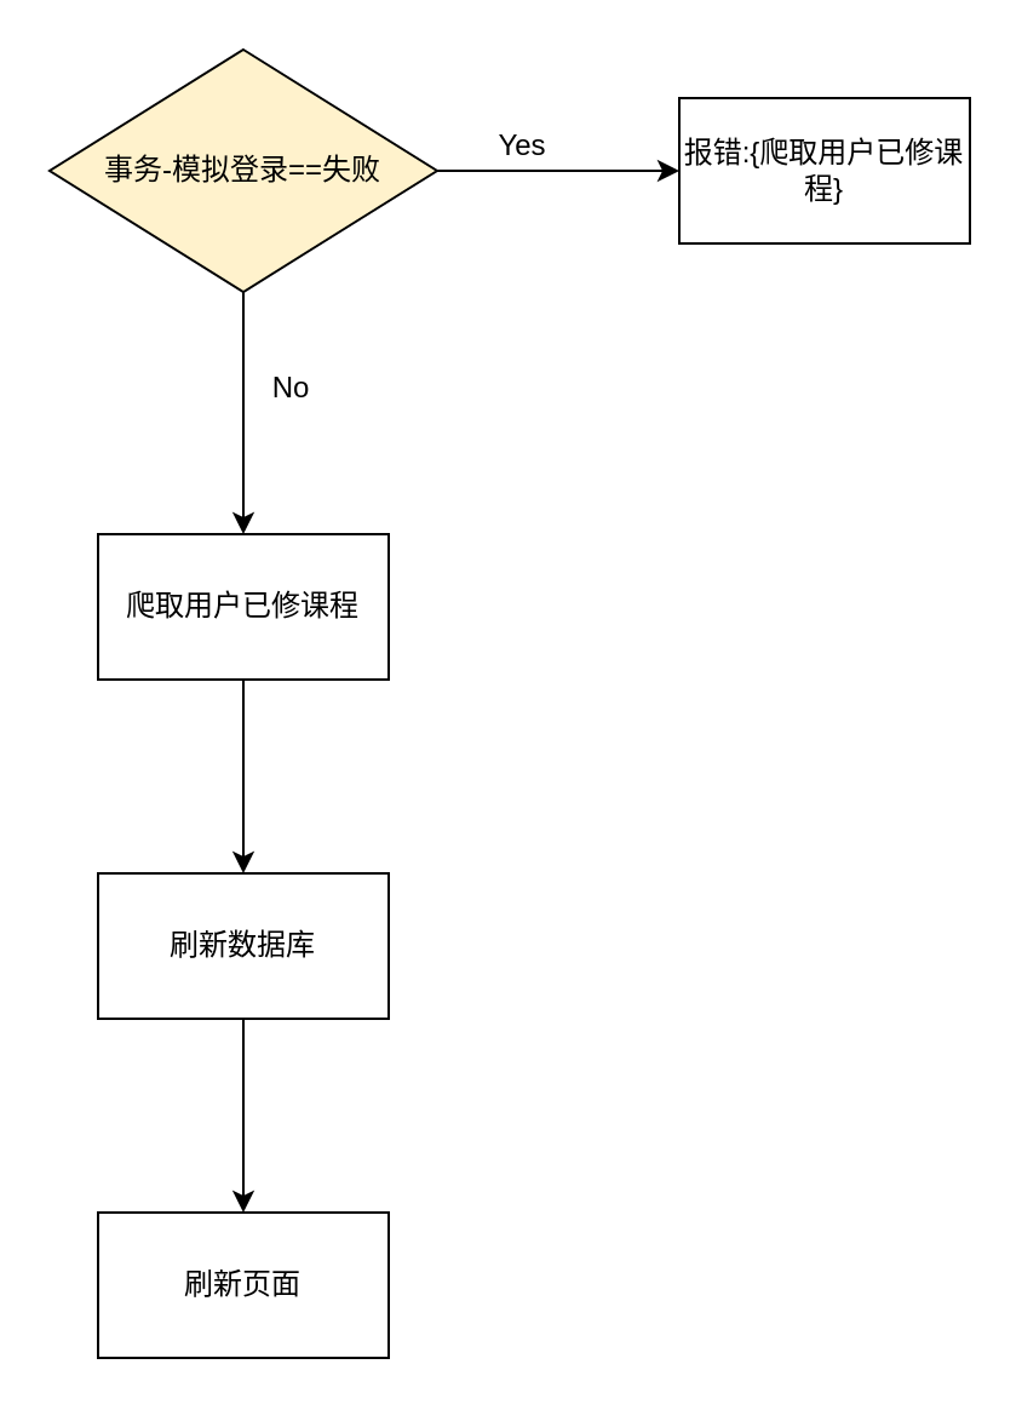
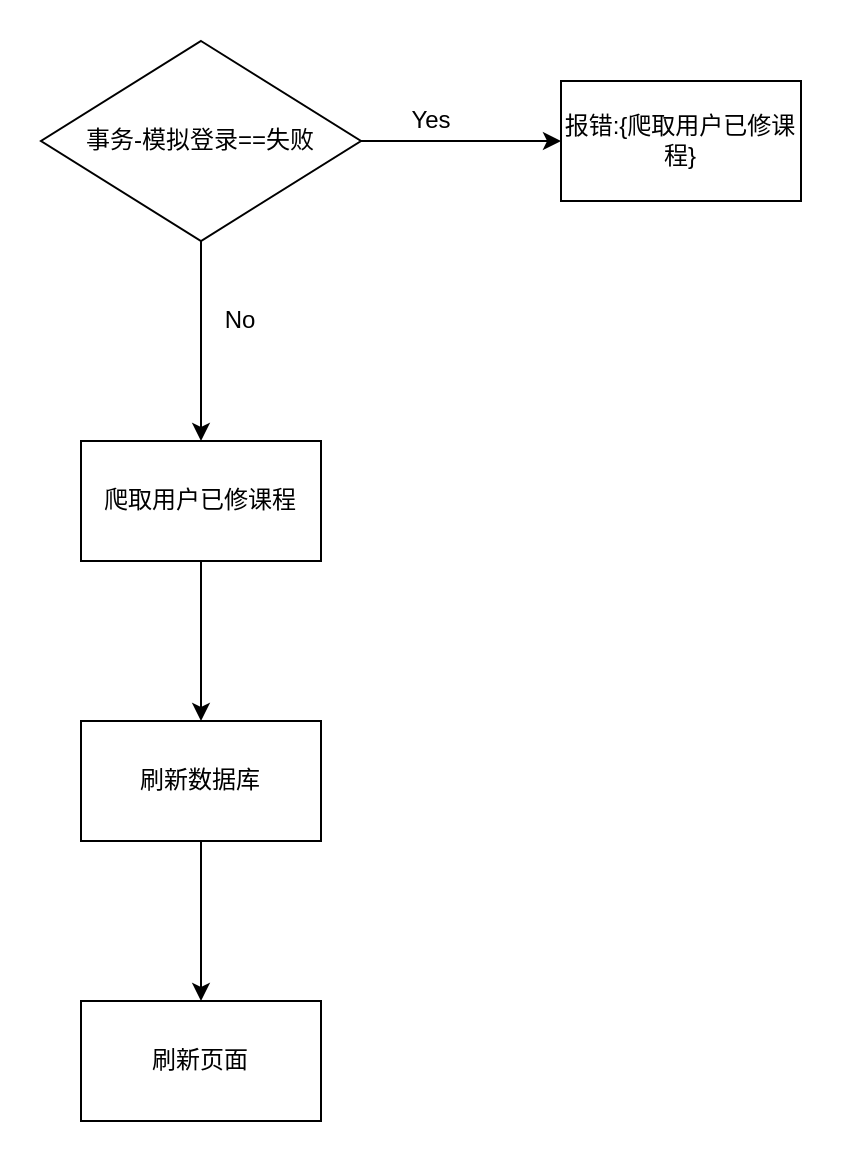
  <mxCell id="0" />
  <mxCell id="1" parent="0" />
  <mxCell id="2" value="" style="edgeStyle=orthogonalEdgeStyle;rounded=0;orthogonalLoop=1;jettySize=auto;html=1;" edge="1" parent="1" source="4" target="5"><mxGeometry relative="1" as="geometry" /></mxCell>
  <mxCell id="3" value="" style="edgeStyle=orthogonalEdgeStyle;rounded=0;orthogonalLoop=1;jettySize=auto;html=1;" edge="1" parent="1" source="4" target="7"><mxGeometry relative="1" as="geometry" /></mxCell>
- <mxCell id="4" value="事务-模拟登录==失败" style="rhombus;whiteSpace=wrap;html=1;fillColor=#fff2cc;" vertex="1" parent="1"><mxGeometry x="20" y="20" width="160" height="100" as="geometry" /></mxCell>
+ <mxCell id="4" value="事务-模拟登录==失败" style="rhombus;whiteSpace=wrap;html=1;" vertex="1" parent="1"><mxGeometry x="20" y="20" width="160" height="100" as="geometry" /></mxCell>
  <mxCell id="5" value="报错:{爬取用户已修课程}" style="whiteSpace=wrap;html=1;" vertex="1" parent="1"><mxGeometry x="280" y="40" width="120" height="60" as="geometry" /></mxCell>
  <mxCell id="6" value="" style="edgeStyle=orthogonalEdgeStyle;rounded=0;orthogonalLoop=1;jettySize=auto;html=1;" edge="1" parent="1" source="7" target="11"><mxGeometry relative="1" as="geometry" /></mxCell>
  <mxCell id="7" value="&lt;font style=&quot;font-size: 12px&quot;&gt;爬取用户已修课程&lt;/font&gt;" style="whiteSpace=wrap;html=1;" vertex="1" parent="1"><mxGeometry x="40" y="220" width="120" height="60" as="geometry" /></mxCell>
  <mxCell id="8" value="No" style="text;html=1;strokeColor=none;fillColor=none;align=center;verticalAlign=middle;whiteSpace=wrap;rounded=0;" vertex="1" parent="1"><mxGeometry x="100" y="150" width="40" height="20" as="geometry" /></mxCell>
  <mxCell id="9" value="Yes" style="text;html=1;align=center;verticalAlign=middle;resizable=0;points=[];autosize=1;" vertex="1" parent="1"><mxGeometry x="200" y="50" width="30" height="20" as="geometry" /></mxCell>
  <mxCell id="10" value="" style="edgeStyle=orthogonalEdgeStyle;rounded=0;orthogonalLoop=1;jettySize=auto;html=1;" edge="1" parent="1" source="11" target="12"><mxGeometry relative="1" as="geometry" /></mxCell>
  <mxCell id="11" value="&lt;font style=&quot;font-size: 12px&quot;&gt;刷新数据库&lt;/font&gt;" style="whiteSpace=wrap;html=1;" vertex="1" parent="1"><mxGeometry x="40" y="360" width="120" height="60" as="geometry" /></mxCell>
  <mxCell id="12" value="&lt;font style=&quot;font-size: 12px&quot;&gt;刷新页面&lt;/font&gt;" style="whiteSpace=wrap;html=1;" vertex="1" parent="1"><mxGeometry x="40" y="500" width="120" height="60" as="geometry" /></mxCell>
